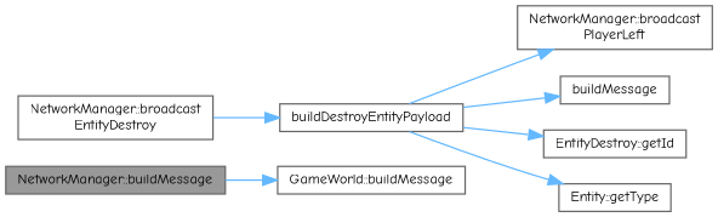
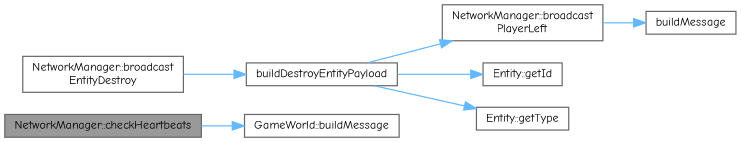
  digraph {
    fontname="Comic Neue"
    rankdir=LR
    node [color=grey40 fillcolor=white fontname="Comic Neue" fontsize=10 shape=box style=filled]
    edge [color=steelblue1 fontname="Comic Neue" fontsize=10 labelfontname=Helvetica labelfontsize=10 style=solid]
-   n1 [color=gray40 fillcolor=grey60 fontcolor=black height=0.2 label="NetworkManager::buildMessage" width=0.4]
+   n1 [color=gray40 fillcolor=grey60 fontcolor=black height=0.2 label="NetworkManager::checkHeartbeats" width=0.4]
    n2 [height=0.2 label="GameWorld::buildMessage" width=0.4]
    n3 [height=0.2 label="NetworkManager::broadcast\lEntityDestroy" width=0.4]
    n4 [height=0.2 label=buildDestroyEntityPayload width=0.4]
    n5 [height=0.2 label="NetworkManager::broadcast\lPlayerLeft" width=0.4]
    n6 [height=0.2 label=buildMessage width=0.4]
-   n7 [height=0.2 label="EntityDestroy::getId" width=0.4]
+   n7 [height=0.2 label="Entity::getId" width=0.4]
    n8 [height=0.2 label="Entity::getType" width=0.4]
    n1 -> n2
    n3 -> n4
    n4 -> n5
    n4 -> n7
    n4 -> n8
-   n4 -> n6
+   n5 -> n6
  }
